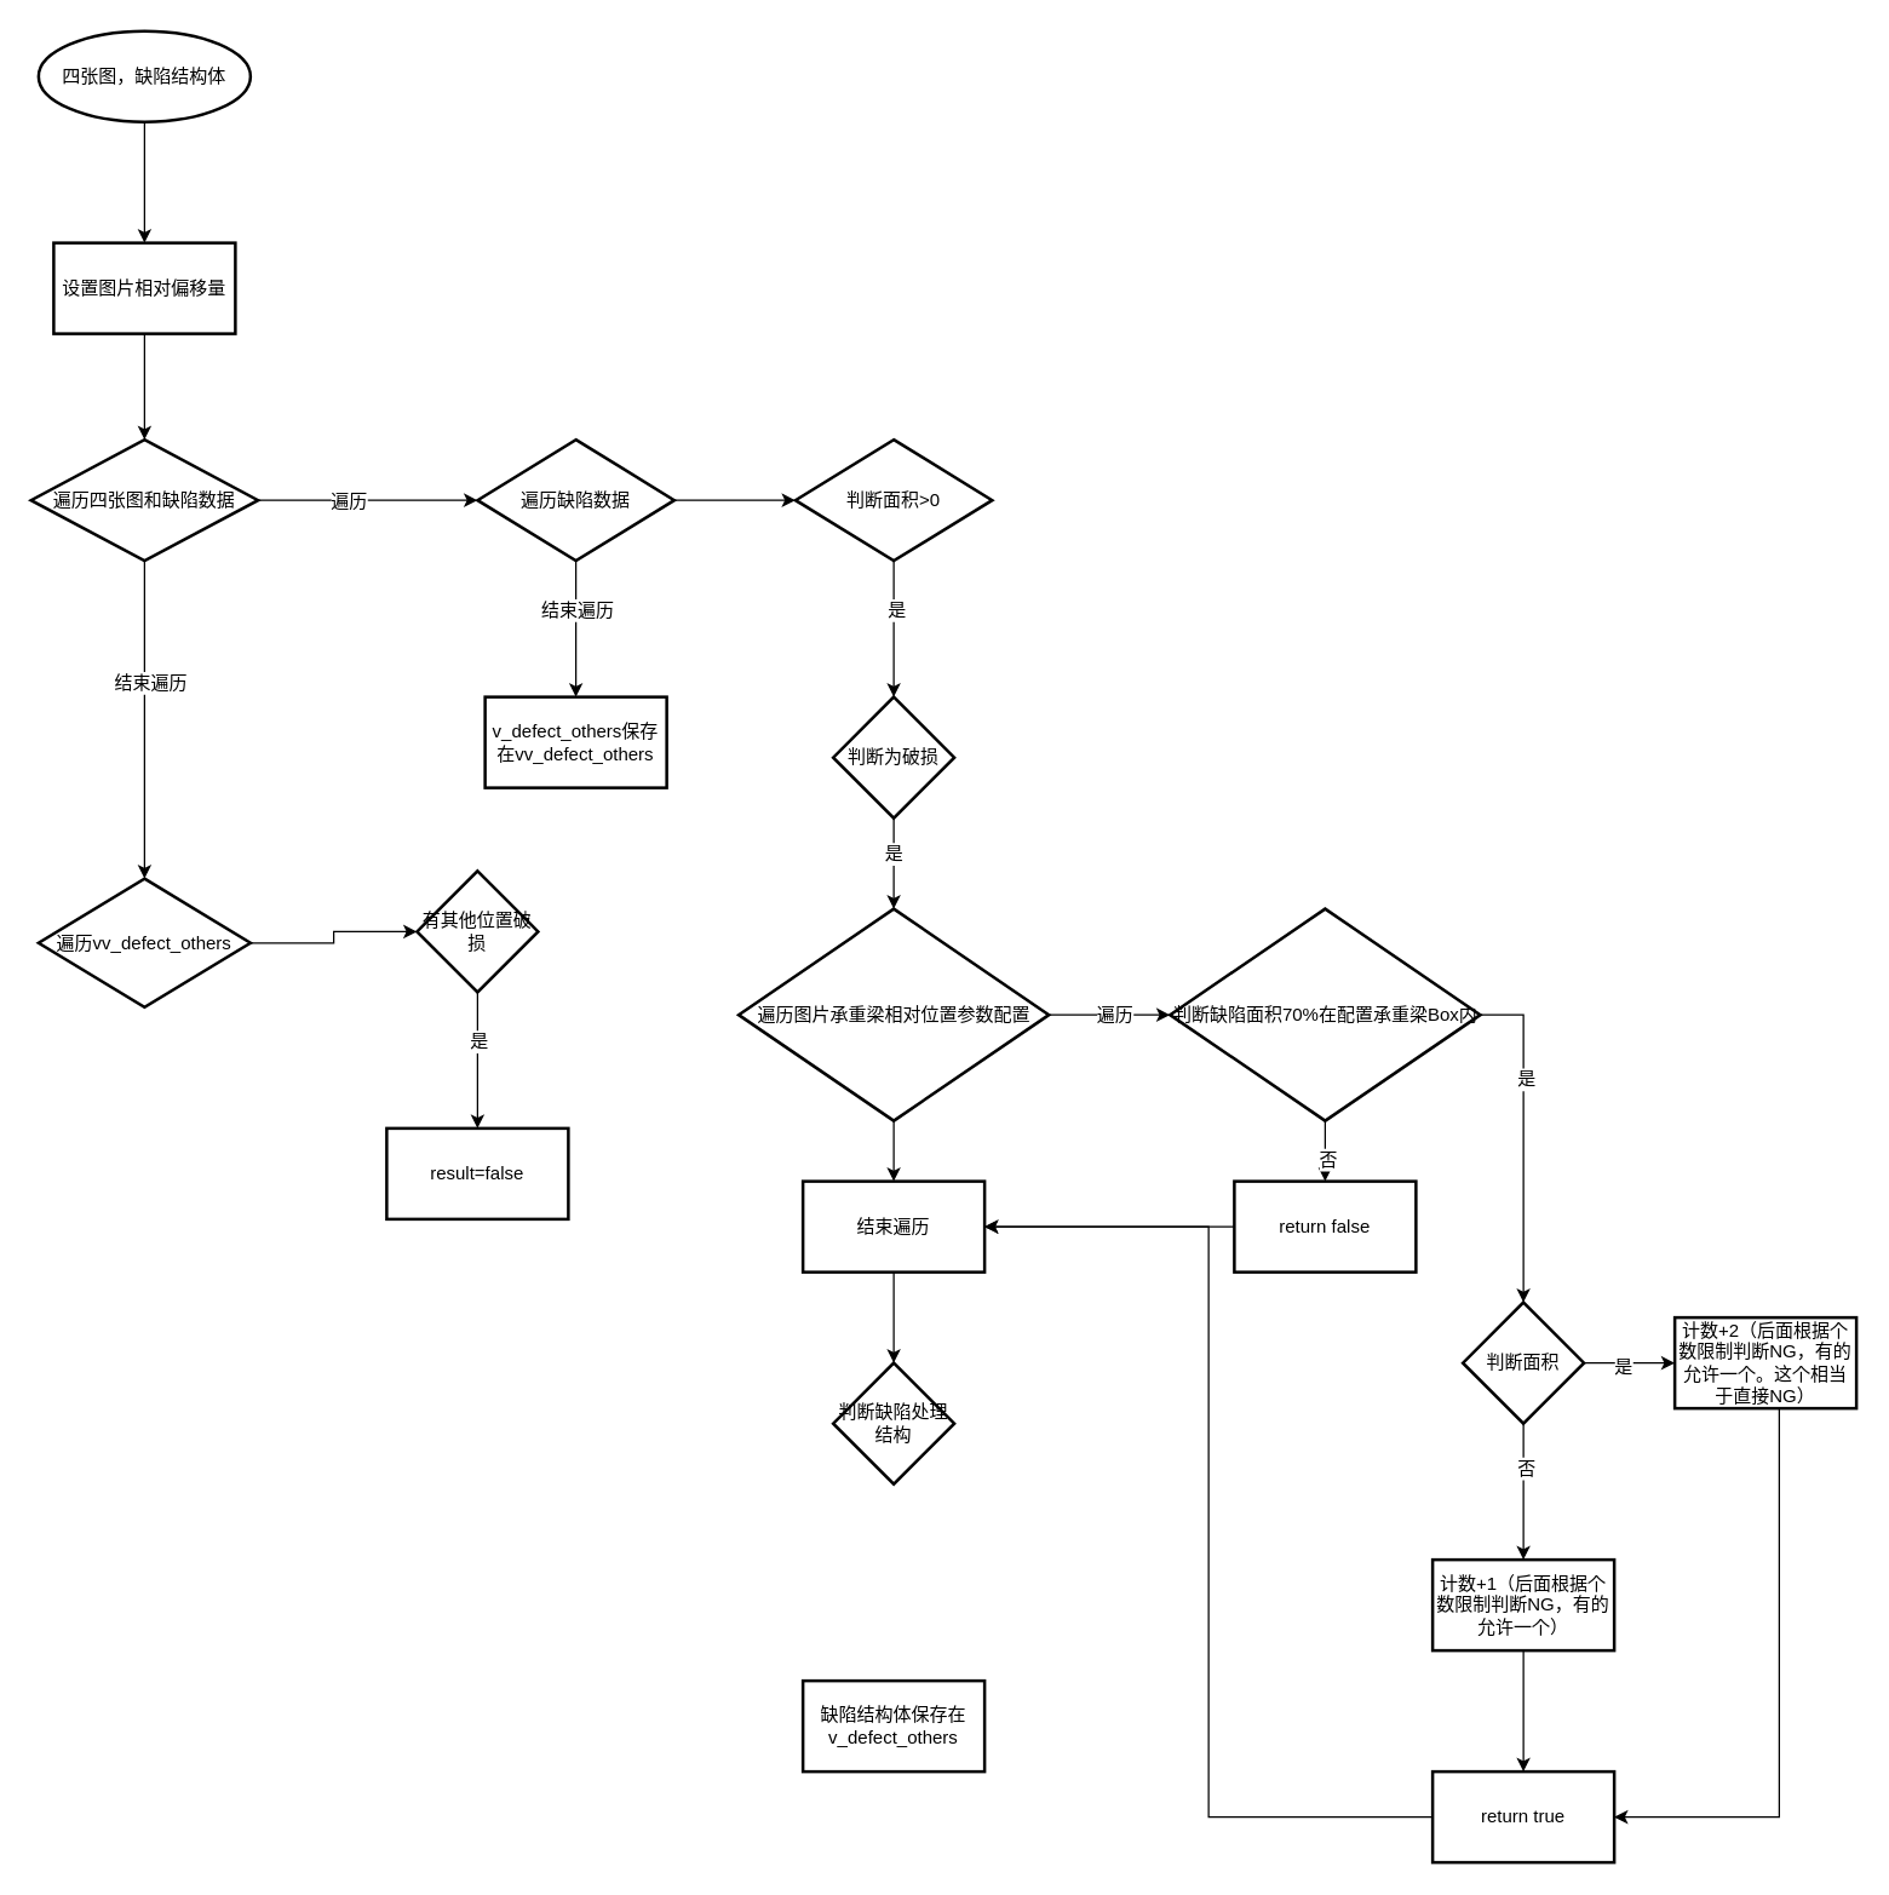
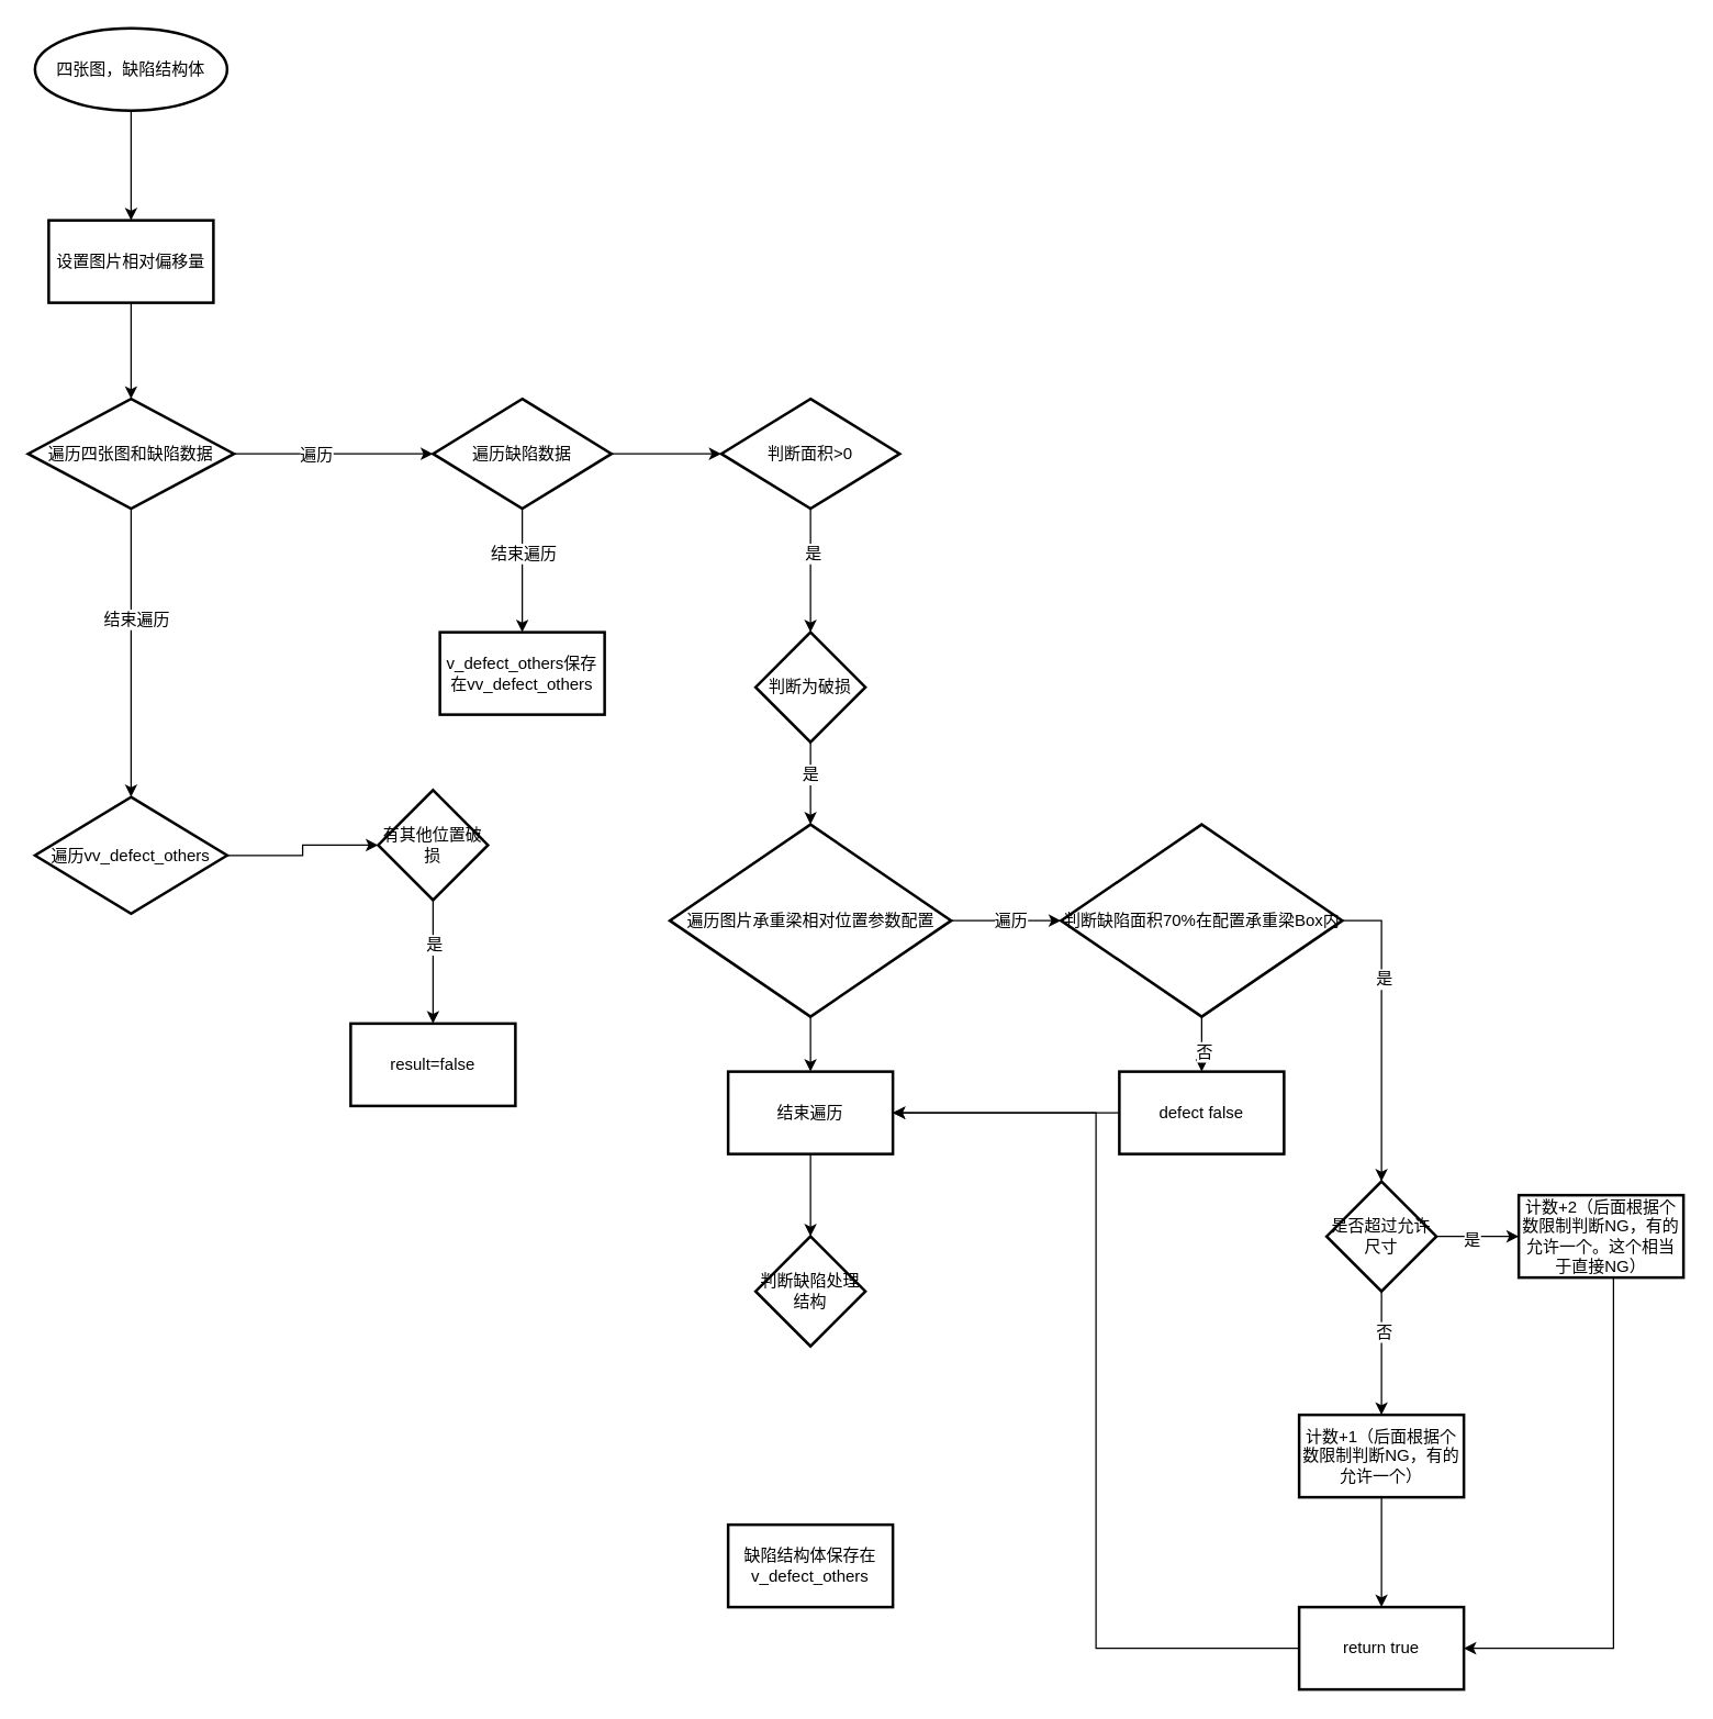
  <mxCell id="0" />
  <mxCell id="1" parent="0" />
  <mxCell id="2" value="" style="edgeStyle=orthogonalEdgeStyle;rounded=0;orthogonalLoop=1;jettySize=auto;html=1;fontFamily=Helvetica;fontSize=12;fontColor=default;" parent="1" source="3" target="5" edge="1"><mxGeometry relative="1" as="geometry" /></mxCell>
  <mxCell id="3" value="四张图，缺陷结构体" style="strokeWidth=2;html=1;shape=mxgraph.flowchart.start_1;whiteSpace=wrap;" parent="1" vertex="1"><mxGeometry x="25" y="20" width="140" height="60" as="geometry" /></mxCell>
  <mxCell id="4" value="" style="edgeStyle=orthogonalEdgeStyle;rounded=0;orthogonalLoop=1;jettySize=auto;html=1;fontFamily=Helvetica;fontSize=12;fontColor=default;" parent="1" source="5" target="10" edge="1"><mxGeometry relative="1" as="geometry" /></mxCell>
  <mxCell id="5" value="设置图片相对偏移量" style="whiteSpace=wrap;html=1;strokeWidth=2;" parent="1" vertex="1"><mxGeometry x="35" y="160" width="120" height="60" as="geometry" /></mxCell>
  <mxCell id="6" value="" style="edgeStyle=orthogonalEdgeStyle;rounded=0;orthogonalLoop=1;jettySize=auto;html=1;fontFamily=Helvetica;fontSize=12;fontColor=default;entryX=0;entryY=0.5;entryDx=0;entryDy=0;" parent="1" source="10" target="14" edge="1"><mxGeometry relative="1" as="geometry"><mxPoint x="315" y="330" as="targetPoint" /></mxGeometry></mxCell>
  <mxCell id="7" value="遍历" style="edgeLabel;html=1;align=center;verticalAlign=middle;resizable=0;points=[];fontSize=12;fontFamily=Helvetica;fontColor=default;" parent="6" vertex="1" connectable="0"><mxGeometry x="-0.19" relative="1" as="geometry"><mxPoint as="offset" /></mxGeometry></mxCell>
  <mxCell id="8" value="" style="edgeStyle=orthogonalEdgeStyle;rounded=0;orthogonalLoop=1;jettySize=auto;html=1;fontFamily=Helvetica;fontSize=12;fontColor=default;" edge="1" parent="1" source="10" target="49"><mxGeometry relative="1" as="geometry"><mxPoint x="95" y="460" as="targetPoint" /></mxGeometry></mxCell>
  <mxCell id="9" value="结束遍历" style="edgeLabel;html=1;align=center;verticalAlign=middle;resizable=0;points=[];fontSize=12;fontFamily=Helvetica;fontColor=default;" vertex="1" connectable="0" parent="8"><mxGeometry x="-0.237" y="3" relative="1" as="geometry"><mxPoint as="offset" /></mxGeometry></mxCell>
  <mxCell id="10" value="遍历四张图和缺陷数据" style="rhombus;whiteSpace=wrap;html=1;strokeWidth=2;" parent="1" vertex="1"><mxGeometry x="20" y="290" width="150" height="80" as="geometry" /></mxCell>
  <mxCell id="11" value="" style="edgeStyle=orthogonalEdgeStyle;rounded=0;orthogonalLoop=1;jettySize=auto;html=1;fontFamily=Helvetica;fontSize=12;fontColor=default;" parent="1" source="14" target="17" edge="1"><mxGeometry relative="1" as="geometry" /></mxCell>
  <mxCell id="12" value="" style="edgeStyle=orthogonalEdgeStyle;rounded=0;orthogonalLoop=1;jettySize=auto;html=1;fontFamily=Helvetica;fontSize=12;fontColor=default;" edge="1" parent="1" source="14" target="47"><mxGeometry relative="1" as="geometry" /></mxCell>
  <mxCell id="13" value="结束遍历" style="edgeLabel;html=1;align=center;verticalAlign=middle;resizable=0;points=[];fontSize=12;fontFamily=Helvetica;fontColor=default;" vertex="1" connectable="0" parent="12"><mxGeometry x="-0.279" relative="1" as="geometry"><mxPoint as="offset" /></mxGeometry></mxCell>
  <mxCell id="14" value="遍历缺陷数据" style="rhombus;whiteSpace=wrap;html=1;strokeColor=default;strokeWidth=2;fontFamily=Helvetica;fontSize=12;fontColor=default;fillColor=default;" parent="1" vertex="1"><mxGeometry x="315" y="290" width="130" height="80" as="geometry" /></mxCell>
  <mxCell id="15" value="" style="edgeStyle=orthogonalEdgeStyle;rounded=0;orthogonalLoop=1;jettySize=auto;html=1;fontFamily=Helvetica;fontSize=12;fontColor=default;entryX=0.5;entryY=0;entryDx=0;entryDy=0;" parent="1" source="17" target="20" edge="1"><mxGeometry relative="1" as="geometry"><mxPoint x="590" y="460" as="targetPoint" /></mxGeometry></mxCell>
  <mxCell id="16" value="是" style="edgeLabel;html=1;align=center;verticalAlign=middle;resizable=0;points=[];fontSize=12;fontFamily=Helvetica;fontColor=default;" parent="15" vertex="1" connectable="0"><mxGeometry x="-0.292" y="1" relative="1" as="geometry"><mxPoint as="offset" /></mxGeometry></mxCell>
  <mxCell id="17" value="判断面积&amp;gt;0" style="rhombus;whiteSpace=wrap;html=1;strokeColor=default;strokeWidth=2;fontFamily=Helvetica;fontSize=12;fontColor=default;fillColor=default;" parent="1" vertex="1"><mxGeometry x="525" y="290" width="130" height="80" as="geometry" /></mxCell>
  <mxCell id="18" value="" style="edgeStyle=orthogonalEdgeStyle;rounded=0;orthogonalLoop=1;jettySize=auto;html=1;fontFamily=Helvetica;fontSize=12;fontColor=default;entryX=0.5;entryY=0;entryDx=0;entryDy=0;" edge="1" parent="1" source="20" target="24"><mxGeometry relative="1" as="geometry"><mxPoint x="590" y="630" as="targetPoint" /></mxGeometry></mxCell>
  <mxCell id="19" value="是" style="edgeLabel;html=1;align=center;verticalAlign=middle;resizable=0;points=[];fontSize=12;fontFamily=Helvetica;fontColor=default;" vertex="1" connectable="0" parent="18"><mxGeometry x="-0.222" y="-1" relative="1" as="geometry"><mxPoint as="offset" /></mxGeometry></mxCell>
  <mxCell id="20" value="判断为破损" style="rhombus;whiteSpace=wrap;html=1;strokeColor=default;strokeWidth=2;fontFamily=Helvetica;fontSize=12;fontColor=default;fillColor=default;" parent="1" vertex="1"><mxGeometry x="550" y="460" width="80" height="80" as="geometry" /></mxCell>
  <mxCell id="21" value="" style="edgeStyle=orthogonalEdgeStyle;rounded=0;orthogonalLoop=1;jettySize=auto;html=1;fontFamily=Helvetica;fontSize=12;fontColor=default;" edge="1" parent="1" source="24" target="29"><mxGeometry relative="1" as="geometry" /></mxCell>
  <mxCell id="22" value="遍历" style="edgeLabel;html=1;align=center;verticalAlign=middle;resizable=0;points=[];fontSize=12;fontFamily=Helvetica;fontColor=default;" vertex="1" connectable="0" parent="21"><mxGeometry x="0.064" y="1" relative="1" as="geometry"><mxPoint as="offset" /></mxGeometry></mxCell>
  <mxCell id="23" value="" style="edgeStyle=orthogonalEdgeStyle;rounded=0;orthogonalLoop=1;jettySize=auto;html=1;fontFamily=Helvetica;fontSize=12;fontColor=default;" edge="1" parent="1" source="24" target="41"><mxGeometry relative="1" as="geometry" /></mxCell>
  <mxCell id="24" value="遍历图片承重梁相对位置参数配置" style="rhombus;whiteSpace=wrap;html=1;strokeColor=default;strokeWidth=2;fontFamily=Helvetica;fontSize=12;fontColor=default;fillColor=default;" vertex="1" parent="1"><mxGeometry x="487.5" y="600" width="205" height="140" as="geometry" /></mxCell>
  <mxCell id="25" value="" style="edgeStyle=orthogonalEdgeStyle;rounded=0;orthogonalLoop=1;jettySize=auto;html=1;fontFamily=Helvetica;fontSize=12;fontColor=default;exitX=1;exitY=0.5;exitDx=0;exitDy=0;" edge="1" parent="1" source="29" target="34"><mxGeometry relative="1" as="geometry" /></mxCell>
  <mxCell id="26" value="是" style="edgeLabel;html=1;align=center;verticalAlign=middle;resizable=0;points=[];fontSize=12;fontFamily=Helvetica;fontColor=default;" vertex="1" connectable="0" parent="25"><mxGeometry x="-0.347" y="1" relative="1" as="geometry"><mxPoint as="offset" /></mxGeometry></mxCell>
  <mxCell id="27" value="" style="edgeStyle=orthogonalEdgeStyle;rounded=0;orthogonalLoop=1;jettySize=auto;html=1;fontFamily=Helvetica;fontSize=12;fontColor=default;" edge="1" parent="1" source="29" target="43"><mxGeometry relative="1" as="geometry" /></mxCell>
  <mxCell id="28" value="否" style="edgeLabel;html=1;align=center;verticalAlign=middle;resizable=0;points=[];fontSize=12;fontFamily=Helvetica;fontColor=default;" vertex="1" connectable="0" parent="27"><mxGeometry x="0.247" y="1" relative="1" as="geometry"><mxPoint as="offset" /></mxGeometry></mxCell>
  <mxCell id="29" value="判断缺陷面积70%在配置承重梁Box内" style="rhombus;whiteSpace=wrap;html=1;strokeColor=default;strokeWidth=2;fontFamily=Helvetica;fontSize=12;fontColor=default;fillColor=default;" vertex="1" parent="1"><mxGeometry x="772.5" y="600" width="205" height="140" as="geometry" /></mxCell>
  <mxCell id="30" value="" style="edgeStyle=orthogonalEdgeStyle;rounded=0;orthogonalLoop=1;jettySize=auto;html=1;fontFamily=Helvetica;fontSize=12;fontColor=default;" edge="1" parent="1" source="34" target="37"><mxGeometry relative="1" as="geometry" /></mxCell>
  <mxCell id="31" value="是" style="edgeLabel;html=1;align=center;verticalAlign=middle;resizable=0;points=[];fontSize=12;fontFamily=Helvetica;fontColor=default;" vertex="1" connectable="0" parent="30"><mxGeometry x="-0.157" y="-2" relative="1" as="geometry"><mxPoint as="offset" /></mxGeometry></mxCell>
  <mxCell id="32" value="" style="edgeStyle=orthogonalEdgeStyle;rounded=0;orthogonalLoop=1;jettySize=auto;html=1;fontFamily=Helvetica;fontSize=12;fontColor=default;" edge="1" parent="1" source="34" target="39"><mxGeometry relative="1" as="geometry" /></mxCell>
  <mxCell id="33" value="否" style="edgeLabel;html=1;align=center;verticalAlign=middle;resizable=0;points=[];fontSize=12;fontFamily=Helvetica;fontColor=default;" vertex="1" connectable="0" parent="32"><mxGeometry x="-0.352" y="1" relative="1" as="geometry"><mxPoint as="offset" /></mxGeometry></mxCell>
- <mxCell id="34" value="判断面积" style="rhombus;whiteSpace=wrap;html=1;strokeWidth=2;" vertex="1" parent="1"><mxGeometry x="966" y="860" width="80" height="80" as="geometry" /></mxCell>
+ <mxCell id="34" value="是否超过允许尺寸" style="rhombus;whiteSpace=wrap;html=1;strokeWidth=2;" vertex="1" parent="1"><mxGeometry x="966" y="860" width="80" height="80" as="geometry" /></mxCell>
  <mxCell id="35" value="缺陷结构体保存在v_defect_others" style="whiteSpace=wrap;html=1;strokeWidth=2;" vertex="1" parent="1"><mxGeometry x="530" y="1110" width="120" height="60" as="geometry" /></mxCell>
  <mxCell id="36" style="edgeStyle=orthogonalEdgeStyle;rounded=0;orthogonalLoop=1;jettySize=auto;html=1;entryX=1;entryY=0.5;entryDx=0;entryDy=0;fontFamily=Helvetica;fontSize=12;fontColor=default;" edge="1" parent="1" source="37" target="45"><mxGeometry relative="1" as="geometry"><Array as="points"><mxPoint x="1175" y="1200" /></Array></mxGeometry></mxCell>
  <mxCell id="37" value="计数+2（后面根据个数限制判断NG，有的允许一个。这个相当于直接NG）" style="whiteSpace=wrap;html=1;strokeWidth=2;" vertex="1" parent="1"><mxGeometry x="1106" y="870" width="120" height="60" as="geometry" /></mxCell>
  <mxCell id="38" value="" style="edgeStyle=orthogonalEdgeStyle;rounded=0;orthogonalLoop=1;jettySize=auto;html=1;fontFamily=Helvetica;fontSize=12;fontColor=default;" edge="1" parent="1" source="39" target="45"><mxGeometry relative="1" as="geometry" /></mxCell>
  <mxCell id="39" value="计数+1（后面根据个数限制判断NG，有的允许一个）" style="whiteSpace=wrap;html=1;strokeWidth=2;" vertex="1" parent="1"><mxGeometry x="946" y="1030" width="120" height="60" as="geometry" /></mxCell>
  <mxCell id="40" style="edgeStyle=orthogonalEdgeStyle;rounded=0;orthogonalLoop=1;jettySize=auto;html=1;entryX=0.5;entryY=0;entryDx=0;entryDy=0;fontFamily=Helvetica;fontSize=12;fontColor=default;" edge="1" parent="1" source="41" target="46"><mxGeometry relative="1" as="geometry" /></mxCell>
  <mxCell id="41" value="结束遍历" style="whiteSpace=wrap;html=1;strokeWidth=2;" vertex="1" parent="1"><mxGeometry x="530" y="780" width="120" height="60" as="geometry" /></mxCell>
  <mxCell id="42" style="edgeStyle=orthogonalEdgeStyle;rounded=0;orthogonalLoop=1;jettySize=auto;html=1;entryX=1;entryY=0.5;entryDx=0;entryDy=0;fontFamily=Helvetica;fontSize=12;fontColor=default;" edge="1" parent="1" source="43" target="41"><mxGeometry relative="1" as="geometry" /></mxCell>
- <mxCell id="43" value="return false" style="whiteSpace=wrap;html=1;strokeWidth=2;" vertex="1" parent="1"><mxGeometry x="815" y="780" width="120" height="60" as="geometry" /></mxCell>
+ <mxCell id="43" value="defect false" style="whiteSpace=wrap;html=1;strokeWidth=2;" vertex="1" parent="1"><mxGeometry x="815" y="780" width="120" height="60" as="geometry" /></mxCell>
  <mxCell id="44" style="edgeStyle=orthogonalEdgeStyle;rounded=0;orthogonalLoop=1;jettySize=auto;html=1;fontFamily=Helvetica;fontSize=12;fontColor=default;entryX=1;entryY=0.5;entryDx=0;entryDy=0;" edge="1" parent="1" source="45" target="41"><mxGeometry relative="1" as="geometry"><mxPoint x="705" y="930" as="targetPoint" /></mxGeometry></mxCell>
  <mxCell id="45" value="return true" style="whiteSpace=wrap;html=1;strokeWidth=2;" vertex="1" parent="1"><mxGeometry x="946" y="1170" width="120" height="60" as="geometry" /></mxCell>
  <mxCell id="46" value="判断缺陷处理结构" style="rhombus;whiteSpace=wrap;html=1;strokeWidth=2;" vertex="1" parent="1"><mxGeometry x="550" y="900" width="80" height="80" as="geometry" /></mxCell>
  <mxCell id="47" value="v_defect_others保存在vv_defect_others" style="whiteSpace=wrap;html=1;strokeWidth=2;" vertex="1" parent="1"><mxGeometry x="320" y="460" width="120" height="60" as="geometry" /></mxCell>
  <mxCell id="48" value="" style="edgeStyle=orthogonalEdgeStyle;rounded=0;orthogonalLoop=1;jettySize=auto;html=1;fontFamily=Helvetica;fontSize=12;fontColor=default;" edge="1" parent="1" source="49" target="52"><mxGeometry relative="1" as="geometry" /></mxCell>
  <mxCell id="49" value="遍历vv_defect_others" style="rhombus;whiteSpace=wrap;html=1;strokeColor=default;strokeWidth=2;fontFamily=Helvetica;fontSize=12;fontColor=default;fillColor=default;" vertex="1" parent="1"><mxGeometry x="25" y="580" width="140" height="85" as="geometry" /></mxCell>
  <mxCell id="50" value="" style="edgeStyle=orthogonalEdgeStyle;rounded=0;orthogonalLoop=1;jettySize=auto;html=1;fontFamily=Helvetica;fontSize=12;fontColor=default;" edge="1" parent="1" source="52" target="53"><mxGeometry relative="1" as="geometry" /></mxCell>
  <mxCell id="51" value="是" style="edgeLabel;html=1;align=center;verticalAlign=middle;resizable=0;points=[];fontSize=12;fontFamily=Helvetica;fontColor=default;" vertex="1" connectable="0" parent="50"><mxGeometry x="-0.299" relative="1" as="geometry"><mxPoint as="offset" /></mxGeometry></mxCell>
  <mxCell id="52" value="有其他位置破损" style="rhombus;whiteSpace=wrap;html=1;strokeWidth=2;" vertex="1" parent="1"><mxGeometry x="275" y="575" width="80" height="80" as="geometry" /></mxCell>
  <mxCell id="53" value="result=false" style="whiteSpace=wrap;html=1;strokeWidth=2;" vertex="1" parent="1"><mxGeometry x="255" y="745" width="120" height="60" as="geometry" /></mxCell>
